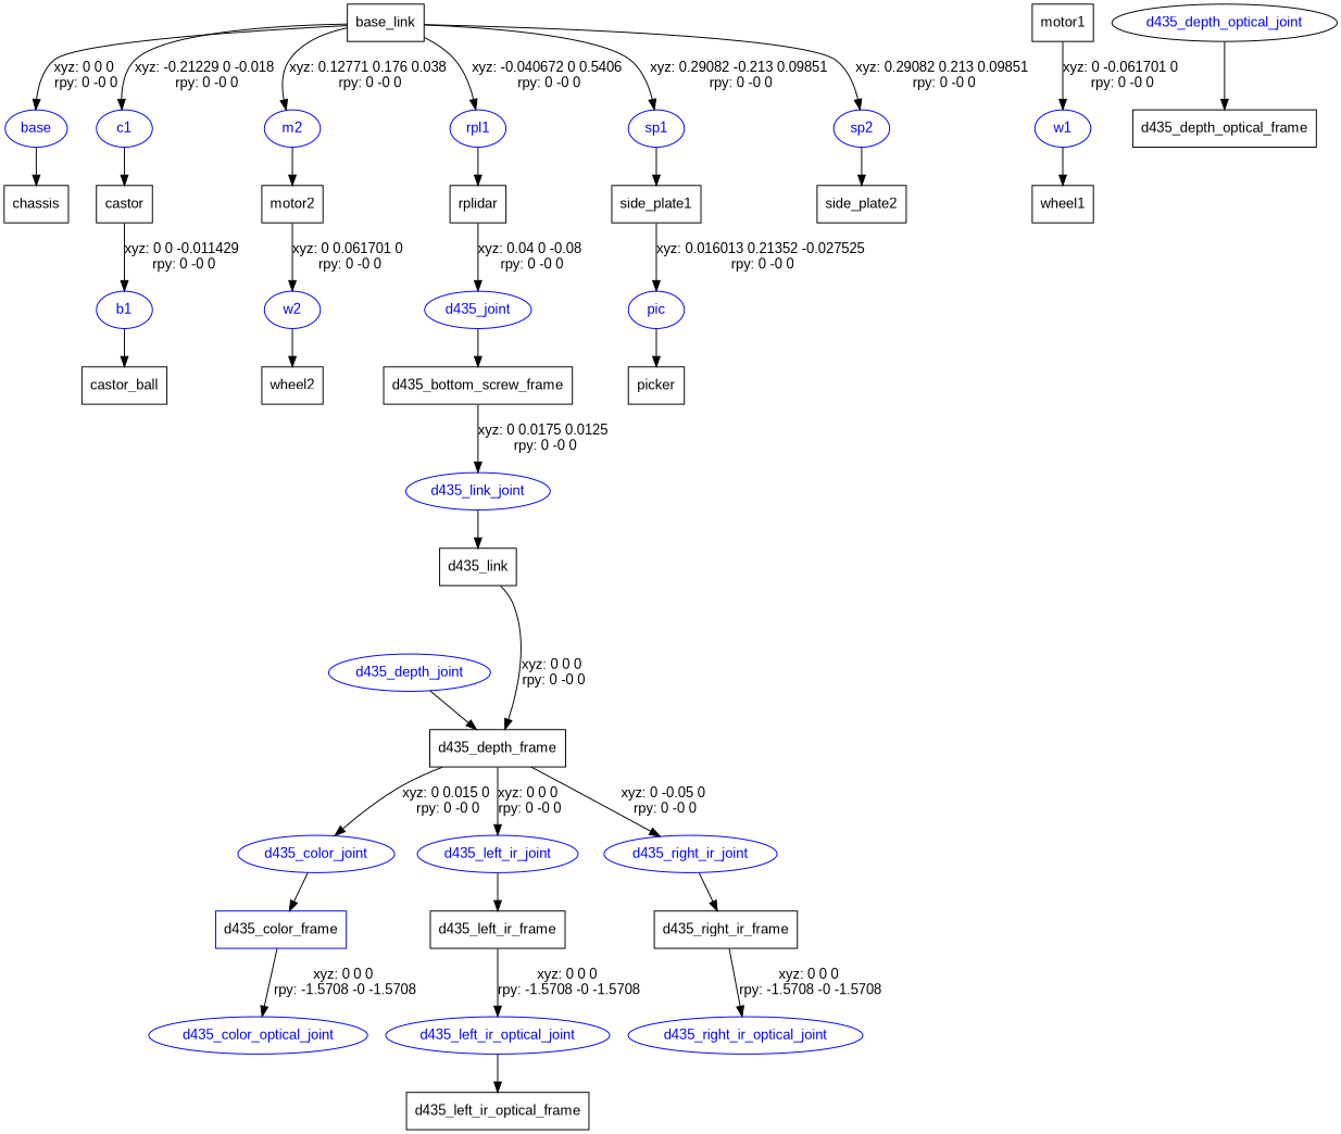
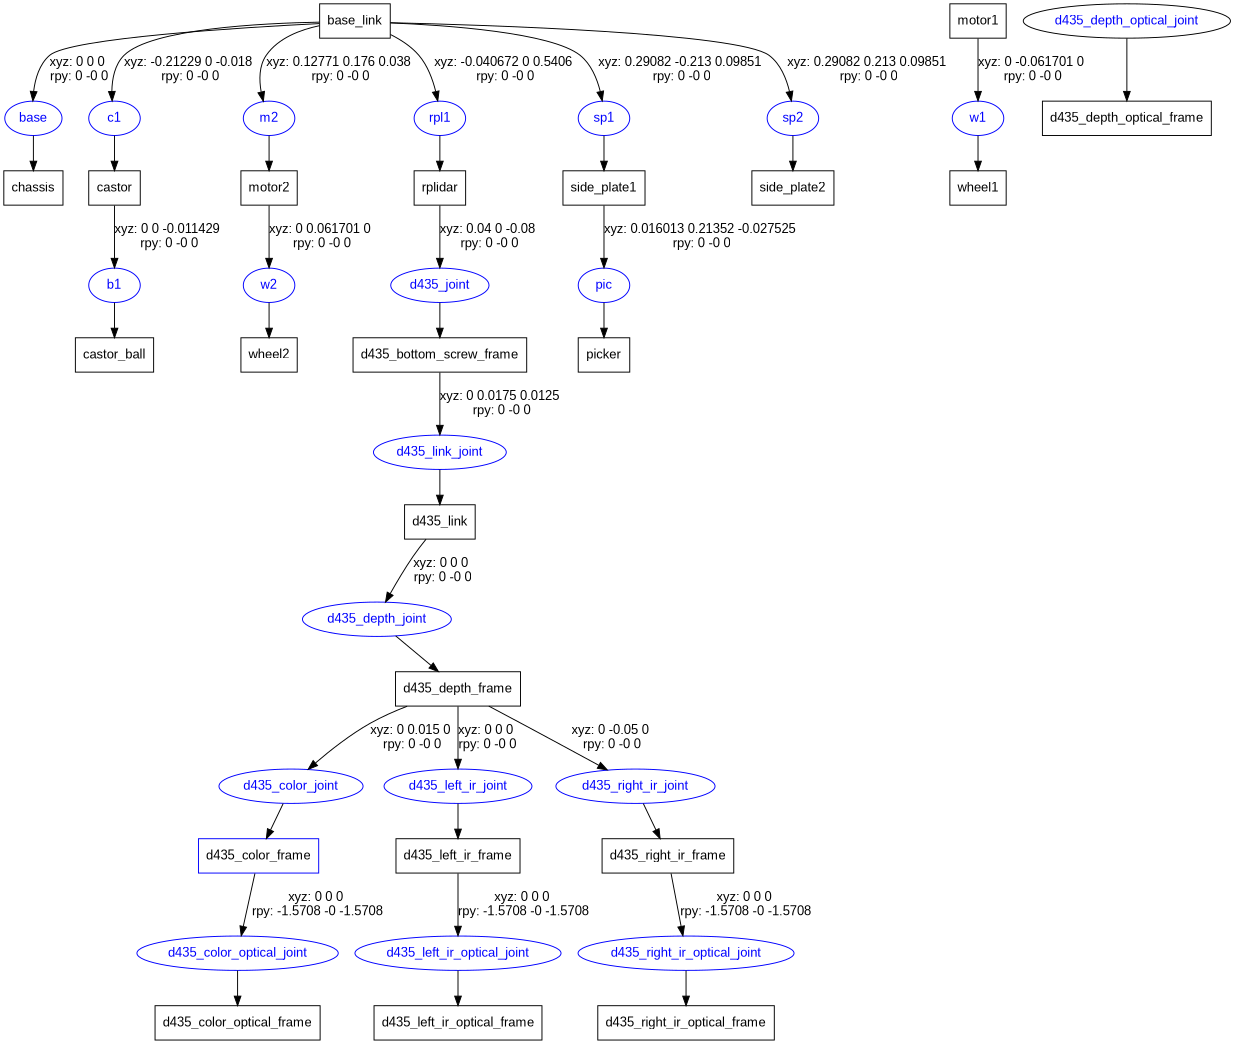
  digraph {
    fontname="Liberation Sans"
    node [fontname="Liberation Sans" shape=box]
    edge [fontname="Liberation Sans"]
    n1 [label=base_link]
    base [color=blue fontcolor=blue shape=ellipse]
    c1 [color=blue fontcolor=blue shape=ellipse]
    m2 [color=blue fontcolor=blue shape=ellipse]
    rpl1 [color=blue fontcolor=blue shape=ellipse]
    sp1 [color=blue fontcolor=blue shape=ellipse]
    sp2 [color=blue fontcolor=blue shape=ellipse]
    n8 [label=chassis]
    n9 [label=castor]
    n10 [label=motor2]
    n11 [label=rplidar]
    n12 [label=side_plate1]
    n13 [label=side_plate2]
    b1 [color=blue fontcolor=blue shape=ellipse]
    n15 [label=castor_ball]
    n16 [label=motor1]
    w1 [color=blue fontcolor=blue shape=ellipse]
    n18 [label=wheel1]
    w2 [color=blue fontcolor=blue shape=ellipse]
    n20 [label=wheel2]
    d435_joint [color=blue fontcolor=blue shape=ellipse]
    n22 [label=d435_bottom_screw_frame]
    d435_link_joint [color=blue fontcolor=blue shape=ellipse]
    n24 [label=d435_link]
    d435_depth_joint [color=blue fontcolor=blue shape=ellipse]
    n26 [label=d435_depth_frame]
    d435_color_joint [color=blue fontcolor=blue shape=ellipse]
    d435_left_ir_joint [color=blue fontcolor=blue shape=ellipse]
    d435_right_ir_joint [color=blue fontcolor=blue shape=ellipse]
    n30 [color=blue label=d435_color_frame]
    d435_depth_optical_joint [color=black fontcolor=blue shape=ellipse]
    n32 [label=d435_depth_optical_frame]
    n33 [label=d435_left_ir_frame]
    n34 [label=d435_right_ir_frame]
    d435_color_optical_joint [color=blue fontcolor=blue shape=ellipse]
+   n36 [label=d435_color_optical_frame]
    d435_left_ir_optical_joint [color=blue fontcolor=blue shape=ellipse]
    n38 [label=d435_left_ir_optical_frame]
    d435_right_ir_optical_joint [color=blue fontcolor=blue shape=ellipse]
+   n40 [label=d435_right_ir_optical_frame]
    pic [color=blue fontcolor=blue shape=ellipse]
    n42 [label=picker]
    n1 -> base [label="xyz: 0 0 0 \nrpy: 0 -0 0"]
    n1 -> c1 [label="xyz: -0.21229 0 -0.018 \nrpy: 0 -0 0"]
    n1 -> m2 [label="xyz: 0.12771 0.176 0.038 \nrpy: 0 -0 0"]
    n1 -> rpl1 [label="xyz: -0.040672 0 0.5406 \nrpy: 0 -0 0"]
    n1 -> sp1 [label="xyz: 0.29082 -0.213 0.09851 \nrpy: 0 -0 0"]
    n1 -> sp2 [label="xyz: 0.29082 0.213 0.09851 \nrpy: 0 -0 0"]
    base -> n8
    c1 -> n9
    m2 -> n10
    rpl1 -> n11
    sp1 -> n12
    sp2 -> n13
    n9 -> b1 [label="xyz: 0 0 -0.011429 \nrpy: 0 -0 0"]
    n10 -> w2 [label="xyz: 0 0.061701 0 \nrpy: 0 -0 0"]
    n11 -> d435_joint [label="xyz: 0.04 0 -0.08 \nrpy: 0 -0 0"]
    n12 -> pic [label="xyz: 0.016013 0.21352 -0.027525 \nrpy: 0 -0 0"]
    b1 -> n15
    n16 -> w1 [label="xyz: 0 -0.061701 0 \nrpy: 0 -0 0"]
    w1 -> n18
    w2 -> n20
    d435_joint -> n22
    n22 -> d435_link_joint [label="xyz: 0 0.0175 0.0125 \nrpy: 0 -0 0"]
    d435_link_joint -> n24
-   n24 -> n26 [label="xyz: 0 0 0 \nrpy: 0 -0 0"]
+   n24 -> d435_depth_joint [label="xyz: 0 0 0 \nrpy: 0 -0 0"]
    d435_depth_joint -> n26
    n26 -> d435_color_joint [label="xyz: 0 0.015 0 \nrpy: 0 -0 0"]
    n26 -> d435_left_ir_joint [label="xyz: 0 0 0 \nrpy: 0 -0 0"]
    n26 -> d435_right_ir_joint [label="xyz: 0 -0.05 0 \nrpy: 0 -0 0"]
    d435_color_joint -> n30
    d435_left_ir_joint -> n33
    d435_right_ir_joint -> n34
    n30 -> d435_color_optical_joint [label="xyz: 0 0 0 \nrpy: -1.5708 -0 -1.5708"]
    d435_depth_optical_joint -> n32
    n33 -> d435_left_ir_optical_joint [label="xyz: 0 0 0 \nrpy: -1.5708 -0 -1.5708"]
    n34 -> d435_right_ir_optical_joint [label="xyz: 0 0 0 \nrpy: -1.5708 -0 -1.5708"]
+   d435_color_optical_joint -> n36
    d435_left_ir_optical_joint -> n38
+   d435_right_ir_optical_joint -> n40
    pic -> n42
  }
